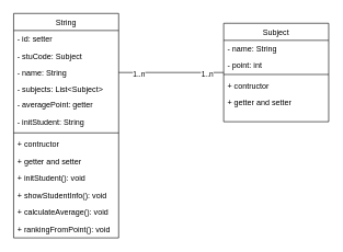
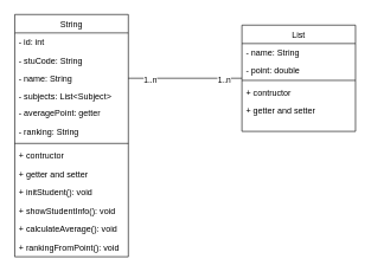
  <mxCell id="0" />
  <mxCell id="1" parent="0" />
  <mxCell id="2" value="String" style="swimlane;fontStyle=0;align=center;verticalAlign=top;childLayout=stackLayout;horizontal=1;startSize=26;horizontalStack=0;resizeParent=1;resizeLast=0;collapsible=1;marginBottom=0;rounded=0;shadow=0;strokeWidth=1;" parent="1" vertex="1"><mxGeometry x="20" y="20" width="160" height="342" as="geometry"><mxRectangle x="130" y="380" width="160" height="26" as="alternateBounds" /></mxGeometry></mxCell>
- <mxCell id="3" value="- id: setter" style="text;align=left;verticalAlign=top;spacingLeft=4;spacingRight=4;overflow=hidden;rotatable=0;points=[[0,0.5],[1,0.5]];portConstraint=eastwest;" parent="2" vertex="1"><mxGeometry y="26" width="160" height="26" as="geometry" /></mxCell>
- <mxCell id="4" value="- stuCode: Subject" style="text;align=left;verticalAlign=top;spacingLeft=4;spacingRight=4;overflow=hidden;rotatable=0;points=[[0,0.5],[1,0.5]];portConstraint=eastwest;" vertex="1" parent="2"><mxGeometry y="52" width="160" height="26" as="geometry" /></mxCell>
+ <mxCell id="3" value="- id: int" style="text;align=left;verticalAlign=top;spacingLeft=4;spacingRight=4;overflow=hidden;rotatable=0;points=[[0,0.5],[1,0.5]];portConstraint=eastwest;" parent="2" vertex="1"><mxGeometry y="26" width="160" height="26" as="geometry" /></mxCell>
+ <mxCell id="4" value="- stuCode: String" style="text;align=left;verticalAlign=top;spacingLeft=4;spacingRight=4;overflow=hidden;rotatable=0;points=[[0,0.5],[1,0.5]];portConstraint=eastwest;" vertex="1" parent="2"><mxGeometry y="52" width="160" height="26" as="geometry" /></mxCell>
  <mxCell id="5" value="- name: String" style="text;align=left;verticalAlign=top;spacingLeft=4;spacingRight=4;overflow=hidden;rotatable=0;points=[[0,0.5],[1,0.5]];portConstraint=eastwest;" vertex="1" parent="2"><mxGeometry y="78" width="160" height="24" as="geometry" /></mxCell>
  <mxCell id="6" value="- subjects: List&lt;Subject&gt;" style="text;align=left;verticalAlign=top;spacingLeft=4;spacingRight=4;overflow=hidden;rotatable=0;points=[[0,0.5],[1,0.5]];portConstraint=eastwest;" vertex="1" parent="2"><mxGeometry y="102" width="160" height="24" as="geometry" /></mxCell>
  <mxCell id="7" value="- averagePoint: getter" style="text;align=left;verticalAlign=top;spacingLeft=4;spacingRight=4;overflow=hidden;rotatable=0;points=[[0,0.5],[1,0.5]];portConstraint=eastwest;" vertex="1" parent="2"><mxGeometry y="126" width="160" height="26" as="geometry" /></mxCell>
- <mxCell id="8" value="- initStudent: String" style="text;align=left;verticalAlign=top;spacingLeft=4;spacingRight=4;overflow=hidden;rotatable=0;points=[[0,0.5],[1,0.5]];portConstraint=eastwest;rounded=0;shadow=0;html=0;" parent="2" vertex="1"><mxGeometry y="152" width="160" height="26" as="geometry" /></mxCell>
+ <mxCell id="8" value="- ranking: String" style="text;align=left;verticalAlign=top;spacingLeft=4;spacingRight=4;overflow=hidden;rotatable=0;points=[[0,0.5],[1,0.5]];portConstraint=eastwest;rounded=0;shadow=0;html=0;" parent="2" vertex="1"><mxGeometry y="152" width="160" height="26" as="geometry" /></mxCell>
  <mxCell id="9" value="" style="line;html=1;strokeWidth=1;align=left;verticalAlign=middle;spacingTop=-1;spacingLeft=3;spacingRight=3;rotatable=0;labelPosition=right;points=[];portConstraint=eastwest;" parent="2" vertex="1"><mxGeometry y="178" width="160" height="8" as="geometry" /></mxCell>
  <mxCell id="10" value="+ contructor" style="text;align=left;verticalAlign=top;spacingLeft=4;spacingRight=4;overflow=hidden;rotatable=0;points=[[0,0.5],[1,0.5]];portConstraint=eastwest;fontStyle=0" parent="2" vertex="1"><mxGeometry y="186" width="160" height="26" as="geometry" /></mxCell>
  <mxCell id="11" value="+ getter and setter" style="text;align=left;verticalAlign=top;spacingLeft=4;spacingRight=4;overflow=hidden;rotatable=0;points=[[0,0.5],[1,0.5]];portConstraint=eastwest;" parent="2" vertex="1"><mxGeometry y="212" width="160" height="26" as="geometry" /></mxCell>
  <mxCell id="12" value="+ initStudent(): void" style="text;align=left;verticalAlign=top;spacingLeft=4;spacingRight=4;overflow=hidden;rotatable=0;points=[[0,0.5],[1,0.5]];portConstraint=eastwest;" vertex="1" parent="2"><mxGeometry y="238" width="160" height="26" as="geometry" /></mxCell>
  <mxCell id="13" value="+ showStudentInfo(): void" style="text;align=left;verticalAlign=top;spacingLeft=4;spacingRight=4;overflow=hidden;rotatable=0;points=[[0,0.5],[1,0.5]];portConstraint=eastwest;" vertex="1" parent="2"><mxGeometry y="264" width="160" height="26" as="geometry" /></mxCell>
  <mxCell id="14" value="+ calculateAverage(): void" style="text;align=left;verticalAlign=top;spacingLeft=4;spacingRight=4;overflow=hidden;rotatable=0;points=[[0,0.5],[1,0.5]];portConstraint=eastwest;" vertex="1" parent="2"><mxGeometry y="290" width="160" height="26" as="geometry" /></mxCell>
  <mxCell id="15" value="+ rankingFromPoint(): void" style="text;align=left;verticalAlign=top;spacingLeft=4;spacingRight=4;overflow=hidden;rotatable=0;points=[[0,0.5],[1,0.5]];portConstraint=eastwest;" vertex="1" parent="2"><mxGeometry y="316" width="160" height="26" as="geometry" /></mxCell>
- <mxCell id="16" value="Subject" style="swimlane;fontStyle=0;align=center;verticalAlign=top;childLayout=stackLayout;horizontal=1;startSize=26;horizontalStack=0;resizeParent=1;resizeLast=0;collapsible=1;marginBottom=0;rounded=0;shadow=0;strokeWidth=1;" vertex="1" parent="1"><mxGeometry x="340" y="35" width="160" height="150" as="geometry"><mxRectangle x="130" y="380" width="160" height="26" as="alternateBounds" /></mxGeometry></mxCell>
+ <mxCell id="16" value="List" style="swimlane;fontStyle=0;align=center;verticalAlign=top;childLayout=stackLayout;horizontal=1;startSize=26;horizontalStack=0;resizeParent=1;resizeLast=0;collapsible=1;marginBottom=0;rounded=0;shadow=0;strokeWidth=1;" vertex="1" parent="1"><mxGeometry x="340" y="35" width="160" height="150" as="geometry"><mxRectangle x="130" y="380" width="160" height="26" as="alternateBounds" /></mxGeometry></mxCell>
  <mxCell id="17" value="- name: String" style="text;align=left;verticalAlign=top;spacingLeft=4;spacingRight=4;overflow=hidden;rotatable=0;points=[[0,0.5],[1,0.5]];portConstraint=eastwest;" vertex="1" parent="16"><mxGeometry y="26" width="160" height="24" as="geometry" /></mxCell>
- <mxCell id="18" value="- point: int" style="text;align=left;verticalAlign=top;spacingLeft=4;spacingRight=4;overflow=hidden;rotatable=0;points=[[0,0.5],[1,0.5]];portConstraint=eastwest;" vertex="1" parent="16"><mxGeometry y="50" width="160" height="24" as="geometry" /></mxCell>
+ <mxCell id="18" value="- point: double" style="text;align=left;verticalAlign=top;spacingLeft=4;spacingRight=4;overflow=hidden;rotatable=0;points=[[0,0.5],[1,0.5]];portConstraint=eastwest;" vertex="1" parent="16"><mxGeometry y="50" width="160" height="24" as="geometry" /></mxCell>
  <mxCell id="19" value="" style="line;html=1;strokeWidth=1;align=left;verticalAlign=middle;spacingTop=-1;spacingLeft=3;spacingRight=3;rotatable=0;labelPosition=right;points=[];portConstraint=eastwest;" vertex="1" parent="16"><mxGeometry y="74" width="160" height="8" as="geometry" /></mxCell>
  <mxCell id="20" value="+ contructor" style="text;align=left;verticalAlign=top;spacingLeft=4;spacingRight=4;overflow=hidden;rotatable=0;points=[[0,0.5],[1,0.5]];portConstraint=eastwest;fontStyle=0" vertex="1" parent="16"><mxGeometry y="82" width="160" height="26" as="geometry" /></mxCell>
  <mxCell id="21" value="+ getter and setter" style="text;align=left;verticalAlign=top;spacingLeft=4;spacingRight=4;overflow=hidden;rotatable=0;points=[[0,0.5],[1,0.5]];portConstraint=eastwest;" vertex="1" parent="16"><mxGeometry y="108" width="160" height="26" as="geometry" /></mxCell>
  <mxCell id="22" value="" style="endArrow=none;html=1;rounded=0;exitX=1;exitY=0.5;exitDx=0;exitDy=0;" edge="1" parent="1" source="5" target="16"><mxGeometry width="50" height="50" relative="1" as="geometry"><mxPoint x="390" y="310" as="sourcePoint" /><mxPoint x="440" y="260" as="targetPoint" /></mxGeometry></mxCell>
  <mxCell id="23" value="1..n" style="edgeLabel;html=1;align=center;verticalAlign=middle;resizable=0;points=[];" vertex="1" connectable="0" parent="22"><mxGeometry x="-0.625" y="-2" relative="1" as="geometry"><mxPoint as="offset" /></mxGeometry></mxCell>
  <mxCell id="24" value="1..n" style="edgeLabel;html=1;align=center;verticalAlign=middle;resizable=0;points=[];" vertex="1" connectable="0" parent="22"><mxGeometry x="0.675" y="-2" relative="1" as="geometry"><mxPoint as="offset" /></mxGeometry></mxCell>
